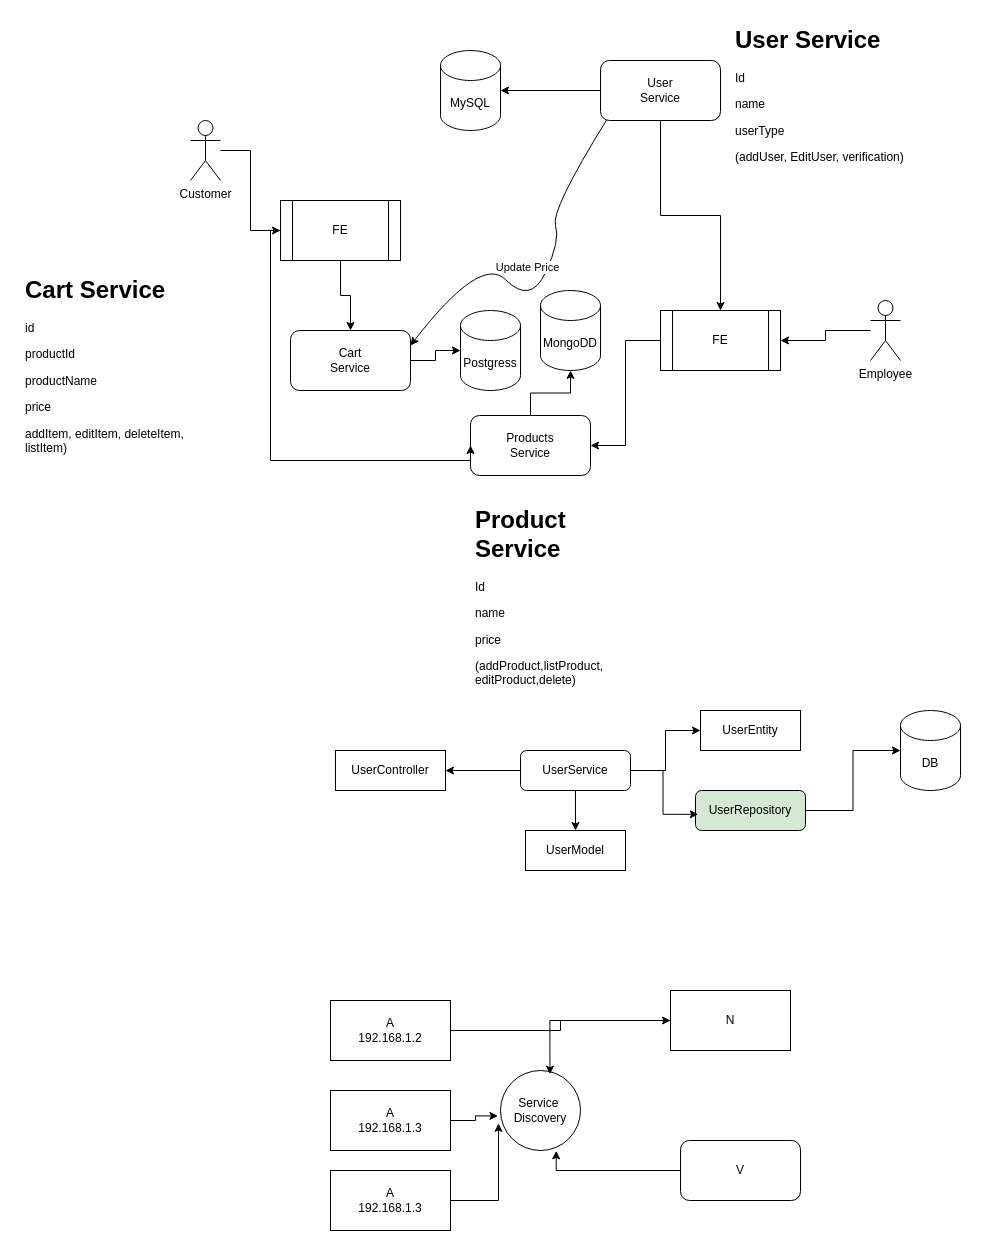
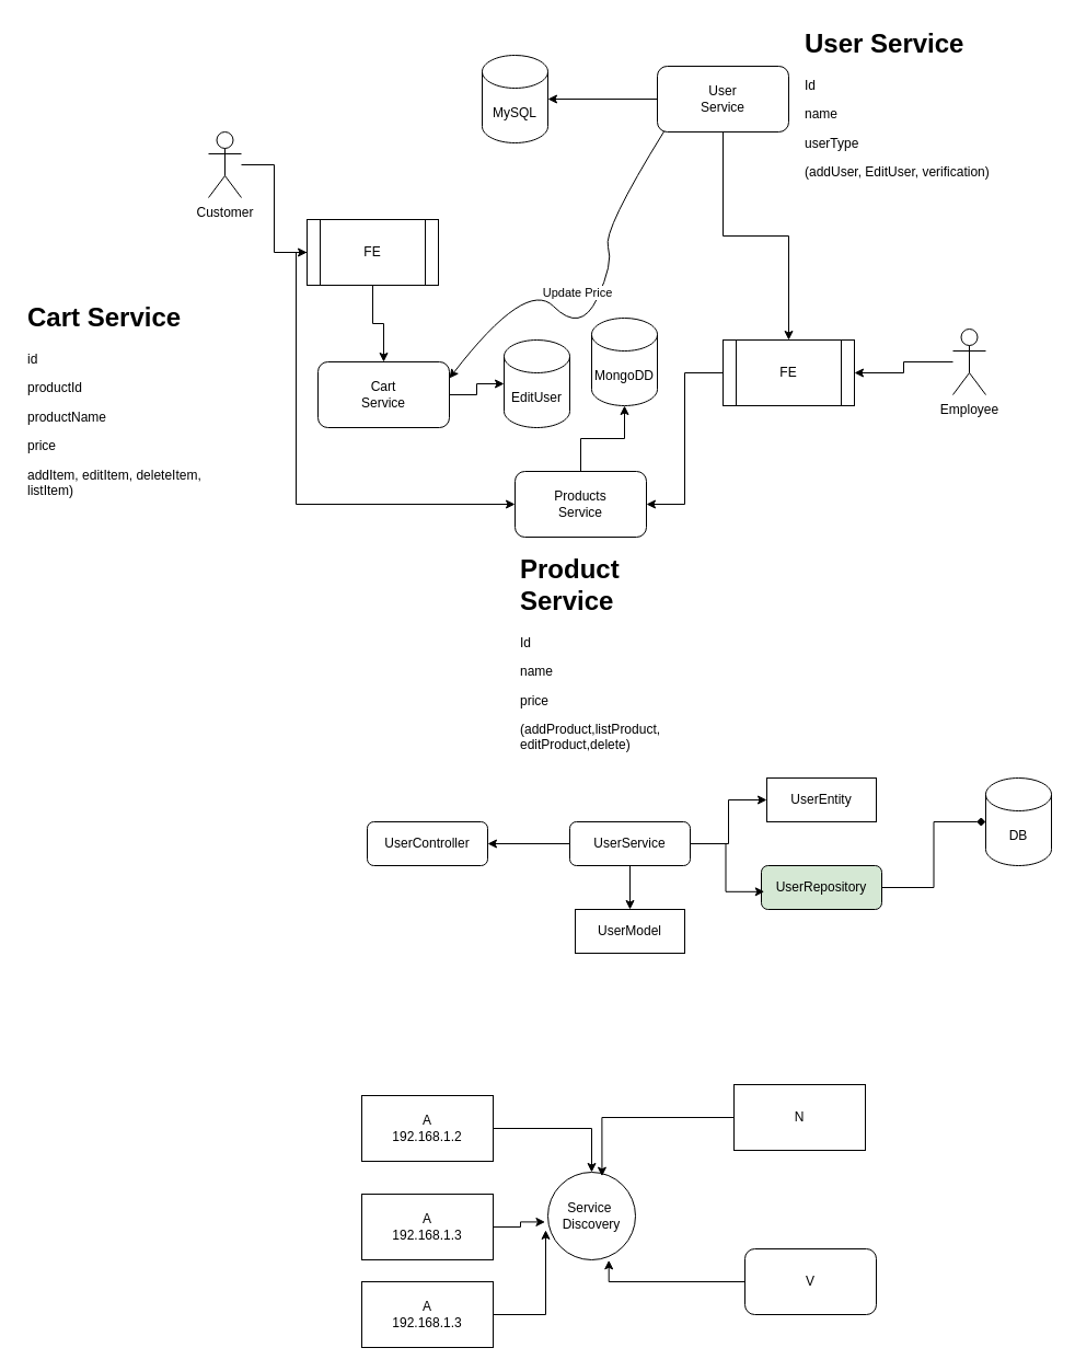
  <mxCell id="0" />
  <mxCell id="1" parent="0" />
  <mxCell id="2" style="edgeStyle=orthogonalEdgeStyle;rounded=0;orthogonalLoop=1;jettySize=auto;html=1;" parent="1" source="4" target="8" edge="1"><mxGeometry relative="1" as="geometry" /></mxCell>
  <mxCell id="3" style="edgeStyle=orthogonalEdgeStyle;rounded=0;orthogonalLoop=1;jettySize=auto;html=1;" parent="1" source="4" target="14" edge="1"><mxGeometry relative="1" as="geometry" /></mxCell>
  <mxCell id="4" value="User&lt;br&gt;Service" style="rounded=1;whiteSpace=wrap;html=1;" parent="1" vertex="1"><mxGeometry x="600" y="60" width="120" height="60" as="geometry" /></mxCell>
  <mxCell id="5" style="edgeStyle=orthogonalEdgeStyle;rounded=0;orthogonalLoop=1;jettySize=auto;html=1;" parent="1" source="6" target="16" edge="1"><mxGeometry relative="1" as="geometry" /></mxCell>
- <mxCell id="6" value="Products&lt;br&gt;Service" style="rounded=1;whiteSpace=wrap;html=1;" parent="1" vertex="1"><mxGeometry x="470" y="415" width="120" height="60" as="geometry" /></mxCell>
+ <mxCell id="6" value="Products&lt;br&gt;Service" style="rounded=1;whiteSpace=wrap;html=1;" parent="1" vertex="1"><mxGeometry x="470" y="430" width="120" height="60" as="geometry" /></mxCell>
  <mxCell id="7" style="edgeStyle=orthogonalEdgeStyle;rounded=0;orthogonalLoop=1;jettySize=auto;html=1;entryX=1;entryY=0.5;entryDx=0;entryDy=0;" parent="1" source="8" target="6" edge="1"><mxGeometry relative="1" as="geometry" /></mxCell>
  <mxCell id="8" value="FE" style="shape=process;whiteSpace=wrap;html=1;backgroundOutline=1;" parent="1" vertex="1"><mxGeometry x="660" y="310" width="120" height="60" as="geometry" /></mxCell>
  <mxCell id="9" style="edgeStyle=orthogonalEdgeStyle;rounded=0;orthogonalLoop=1;jettySize=auto;html=1;entryX=0.5;entryY=0;entryDx=0;entryDy=0;" parent="1" source="11" target="13" edge="1"><mxGeometry relative="1" as="geometry" /></mxCell>
  <mxCell id="10" style="edgeStyle=orthogonalEdgeStyle;rounded=0;orthogonalLoop=1;jettySize=auto;html=1;entryX=0;entryY=0.5;entryDx=0;entryDy=0;" parent="1" source="11" target="6" edge="1"><mxGeometry relative="1" as="geometry"><Array as="points"><mxPoint x="270" y="230" /><mxPoint x="270" y="460" /></Array></mxGeometry></mxCell>
  <mxCell id="11" value="FE" style="shape=process;whiteSpace=wrap;html=1;backgroundOutline=1;" parent="1" vertex="1"><mxGeometry x="280" y="200" width="120" height="60" as="geometry" /></mxCell>
  <mxCell id="12" style="edgeStyle=orthogonalEdgeStyle;rounded=0;orthogonalLoop=1;jettySize=auto;html=1;" parent="1" source="13" target="15" edge="1"><mxGeometry relative="1" as="geometry" /></mxCell>
  <mxCell id="13" value="Cart&lt;br&gt;Service" style="rounded=1;whiteSpace=wrap;html=1;" parent="1" vertex="1"><mxGeometry x="290" y="330" width="120" height="60" as="geometry" /></mxCell>
  <mxCell id="14" value="MySQL" style="shape=cylinder3;whiteSpace=wrap;html=1;boundedLbl=1;backgroundOutline=1;size=15;" parent="1" vertex="1"><mxGeometry x="440" y="50" width="60" height="80" as="geometry" /></mxCell>
- <mxCell id="15" value="Postgress" style="shape=cylinder3;whiteSpace=wrap;html=1;boundedLbl=1;backgroundOutline=1;size=15;" parent="1" vertex="1"><mxGeometry x="460" y="310" width="60" height="80" as="geometry" /></mxCell>
+ <mxCell id="15" value="EditUser" style="shape=cylinder3;whiteSpace=wrap;html=1;boundedLbl=1;backgroundOutline=1;size=15;" parent="1" vertex="1"><mxGeometry x="460" y="310" width="60" height="80" as="geometry" /></mxCell>
  <mxCell id="16" value="MongoDD" style="shape=cylinder3;whiteSpace=wrap;html=1;boundedLbl=1;backgroundOutline=1;size=15;" parent="1" vertex="1"><mxGeometry x="540" y="290" width="60" height="80" as="geometry" /></mxCell>
  <mxCell id="17" value="Update Price" style="curved=1;endArrow=classic;html=1;rounded=0;exitX=0.052;exitY=0.988;exitDx=0;exitDy=0;exitPerimeter=0;entryX=1;entryY=0.25;entryDx=0;entryDy=0;" parent="1" source="4" target="13" edge="1"><mxGeometry x="0.2" y="-24" width="50" height="50" relative="1" as="geometry"><mxPoint x="648.8" y="180" as="sourcePoint" /><mxPoint x="420" y="344.14" as="targetPoint" /><Array as="points"><mxPoint x="550" y="210" /><mxPoint x="560" y="240" /><mxPoint x="530" y="304.14" /><mxPoint x="480" y="254.14" /></Array><mxPoint as="offset" /></mxGeometry></mxCell>
  <mxCell id="18" style="edgeStyle=orthogonalEdgeStyle;rounded=0;orthogonalLoop=1;jettySize=auto;html=1;entryX=0;entryY=0.5;entryDx=0;entryDy=0;" parent="1" source="19" target="11" edge="1"><mxGeometry relative="1" as="geometry" /></mxCell>
  <mxCell id="19" value="Customer" style="shape=umlActor;verticalLabelPosition=bottom;verticalAlign=top;html=1;outlineConnect=0;" parent="1" vertex="1"><mxGeometry x="190" y="120" width="30" height="60" as="geometry" /></mxCell>
  <mxCell id="20" style="edgeStyle=orthogonalEdgeStyle;rounded=0;orthogonalLoop=1;jettySize=auto;html=1;entryX=1;entryY=0.5;entryDx=0;entryDy=0;" parent="1" source="21" target="8" edge="1"><mxGeometry relative="1" as="geometry" /></mxCell>
  <mxCell id="21" value="Employee" style="shape=umlActor;verticalLabelPosition=bottom;verticalAlign=top;html=1;outlineConnect=0;" parent="1" vertex="1"><mxGeometry x="870" y="300" width="30" height="60" as="geometry" /></mxCell>
  <mxCell id="22" value="&lt;h1&gt;User Service&lt;/h1&gt;&lt;p&gt;Id&lt;/p&gt;&lt;p&gt;name&lt;/p&gt;&lt;p&gt;userType&lt;/p&gt;&lt;p&gt;(addUser, EditUser, verification)&lt;/p&gt;&lt;p&gt;&lt;br&gt;&lt;/p&gt;" style="text;html=1;strokeColor=none;fillColor=none;spacing=5;spacingTop=-20;whiteSpace=wrap;overflow=hidden;rounded=0;" parent="1" vertex="1"><mxGeometry x="730" y="20" width="190" height="160" as="geometry" /></mxCell>
  <mxCell id="23" value="&lt;h1&gt;Cart Service&lt;/h1&gt;&lt;p&gt;id&lt;/p&gt;&lt;p&gt;productId&lt;/p&gt;&lt;p&gt;productName&lt;/p&gt;&lt;p&gt;price&lt;/p&gt;&lt;p&gt;addItem, editItem, deleteItem, listItem)&lt;/p&gt;" style="text;html=1;strokeColor=none;fillColor=none;spacing=5;spacingTop=-20;whiteSpace=wrap;overflow=hidden;rounded=0;" parent="1" vertex="1"><mxGeometry x="20" y="270" width="190" height="200" as="geometry" /></mxCell>
  <mxCell id="24" value="&lt;h1&gt;Product Service&lt;/h1&gt;&lt;p&gt;Id&lt;/p&gt;&lt;p&gt;name&lt;/p&gt;&lt;p&gt;price&lt;/p&gt;&lt;p&gt;(addProduct,listProduct, editProduct,delete)&lt;/p&gt;" style="text;html=1;strokeColor=none;fillColor=none;spacing=5;spacingTop=-20;whiteSpace=wrap;overflow=hidden;rounded=0;" parent="1" vertex="1"><mxGeometry x="470" y="500" width="190" height="190" as="geometry" /></mxCell>
- <mxCell id="25" style="edgeStyle=orthogonalEdgeStyle;rounded=0;orthogonalLoop=1;jettySize=auto;html=1;" parent="1" source="26" target="27" edge="1"><mxGeometry relative="1" as="geometry" /></mxCell>
+ <mxCell id="25" style="edgeStyle=orthogonalEdgeStyle;rounded=0;orthogonalLoop=1;jettySize=auto;html=1;" parent="1" source="26" target="29" edge="1"><mxGeometry relative="1" as="geometry" /></mxCell>
  <mxCell id="26" value="A&lt;br&gt;192.168.1.2" style="rounded=0;whiteSpace=wrap;html=1;" parent="1" vertex="1"><mxGeometry x="330" y="1000" width="120" height="60" as="geometry" /></mxCell>
  <mxCell id="27" value="N" style="rounded=0;whiteSpace=wrap;html=1;" parent="1" vertex="1"><mxGeometry x="670" y="990" width="120" height="60" as="geometry" /></mxCell>
  <mxCell id="28" value="V" style="rounded=1;whiteSpace=wrap;html=1;" parent="1" vertex="1"><mxGeometry x="680" y="1140" width="120" height="60" as="geometry" /></mxCell>
  <mxCell id="29" value="Service&amp;nbsp;&lt;br&gt;Discovery" style="ellipse;whiteSpace=wrap;html=1;aspect=fixed;" parent="1" vertex="1"><mxGeometry x="500" y="1070" width="80" height="80" as="geometry" /></mxCell>
  <mxCell id="30" style="edgeStyle=orthogonalEdgeStyle;rounded=0;orthogonalLoop=1;jettySize=auto;html=1;entryX=0.618;entryY=0.046;entryDx=0;entryDy=0;entryPerimeter=0;" parent="1" source="27" target="29" edge="1"><mxGeometry relative="1" as="geometry" /></mxCell>
  <mxCell id="31" style="edgeStyle=orthogonalEdgeStyle;rounded=0;orthogonalLoop=1;jettySize=auto;html=1;entryX=0.696;entryY=1.004;entryDx=0;entryDy=0;entryPerimeter=0;" parent="1" source="28" target="29" edge="1"><mxGeometry relative="1" as="geometry" /></mxCell>
  <mxCell id="32" value="A&lt;br&gt;192.168.1.3" style="rounded=0;whiteSpace=wrap;html=1;" parent="1" vertex="1"><mxGeometry x="330" y="1090" width="120" height="60" as="geometry" /></mxCell>
  <mxCell id="33" value="A&lt;br&gt;192.168.1.3" style="rounded=0;whiteSpace=wrap;html=1;" parent="1" vertex="1"><mxGeometry x="330" y="1170" width="120" height="60" as="geometry" /></mxCell>
  <mxCell id="34" style="edgeStyle=orthogonalEdgeStyle;rounded=0;orthogonalLoop=1;jettySize=auto;html=1;entryX=-0.032;entryY=0.568;entryDx=0;entryDy=0;entryPerimeter=0;" parent="1" source="32" target="29" edge="1"><mxGeometry relative="1" as="geometry" /></mxCell>
  <mxCell id="35" style="edgeStyle=orthogonalEdgeStyle;rounded=0;orthogonalLoop=1;jettySize=auto;html=1;entryX=-0.025;entryY=0.661;entryDx=0;entryDy=0;entryPerimeter=0;" parent="1" source="33" target="29" edge="1"><mxGeometry relative="1" as="geometry" /></mxCell>
  <mxCell id="36" value="UserEntity" style="rounded=0;whiteSpace=wrap;html=1;" parent="1" vertex="1"><mxGeometry x="700" y="710" width="100" height="40" as="geometry" /></mxCell>
  <mxCell id="37" style="edgeStyle=orthogonalEdgeStyle;rounded=0;orthogonalLoop=1;jettySize=auto;html=1;entryX=0;entryY=0.5;entryDx=0;entryDy=0;" parent="1" source="40" target="36" edge="1"><mxGeometry relative="1" as="geometry" /></mxCell>
  <mxCell id="38" style="edgeStyle=orthogonalEdgeStyle;rounded=0;orthogonalLoop=1;jettySize=auto;html=1;entryX=1;entryY=0.5;entryDx=0;entryDy=0;" parent="1" source="40" target="43" edge="1"><mxGeometry relative="1" as="geometry" /></mxCell>
  <mxCell id="39" style="edgeStyle=orthogonalEdgeStyle;rounded=0;orthogonalLoop=1;jettySize=auto;html=1;entryX=0.5;entryY=0;entryDx=0;entryDy=0;" parent="1" source="40" target="46" edge="1"><mxGeometry relative="1" as="geometry" /></mxCell>
  <mxCell id="40" value="UserService" style="rounded=1;whiteSpace=wrap;html=1;" parent="1" vertex="1"><mxGeometry x="520" y="750" width="110" height="40" as="geometry" /></mxCell>
  <mxCell id="41" value="UserRepository" style="rounded=1;whiteSpace=wrap;html=1;fillColor=#d5e8d4;" parent="1" vertex="1"><mxGeometry x="695" y="790" width="110" height="40" as="geometry" /></mxCell>
  <mxCell id="42" value="DB" style="shape=cylinder3;whiteSpace=wrap;html=1;boundedLbl=1;backgroundOutline=1;size=15;" parent="1" vertex="1"><mxGeometry x="900" y="710" width="60" height="80" as="geometry" /></mxCell>
- <mxCell id="43" value="UserController" style="whiteSpace=wrap;html=1;rounded=0;" parent="1" vertex="1"><mxGeometry x="335" y="750" width="110" height="40" as="geometry" /></mxCell>
+ <mxCell id="43" value="UserController" style="rounded=1;whiteSpace=wrap;html=1;" parent="1" vertex="1"><mxGeometry x="335" y="750" width="110" height="40" as="geometry" /></mxCell>
  <mxCell id="44" style="edgeStyle=orthogonalEdgeStyle;rounded=0;orthogonalLoop=1;jettySize=auto;html=1;entryX=0.025;entryY=0.596;entryDx=0;entryDy=0;entryPerimeter=0;" parent="1" source="40" target="41" edge="1"><mxGeometry relative="1" as="geometry" /></mxCell>
- <mxCell id="45" style="edgeStyle=orthogonalEdgeStyle;rounded=0;orthogonalLoop=1;jettySize=auto;html=1;entryX=0;entryY=0.5;entryDx=0;entryDy=0;entryPerimeter=0;" parent="1" source="41" target="42" edge="1"><mxGeometry relative="1" as="geometry" /></mxCell>
+ <mxCell id="45" style="edgeStyle=orthogonalEdgeStyle;rounded=0;orthogonalLoop=1;jettySize=auto;html=1;entryX=0;entryY=0.5;entryDx=0;entryDy=0;entryPerimeter=0;endArrow=diamond;" parent="1" source="41" target="42" edge="1"><mxGeometry relative="1" as="geometry" /></mxCell>
  <mxCell id="46" value="UserModel" style="rounded=0;whiteSpace=wrap;html=1;" parent="1" vertex="1"><mxGeometry x="525" y="830" width="100" height="40" as="geometry" /></mxCell>
